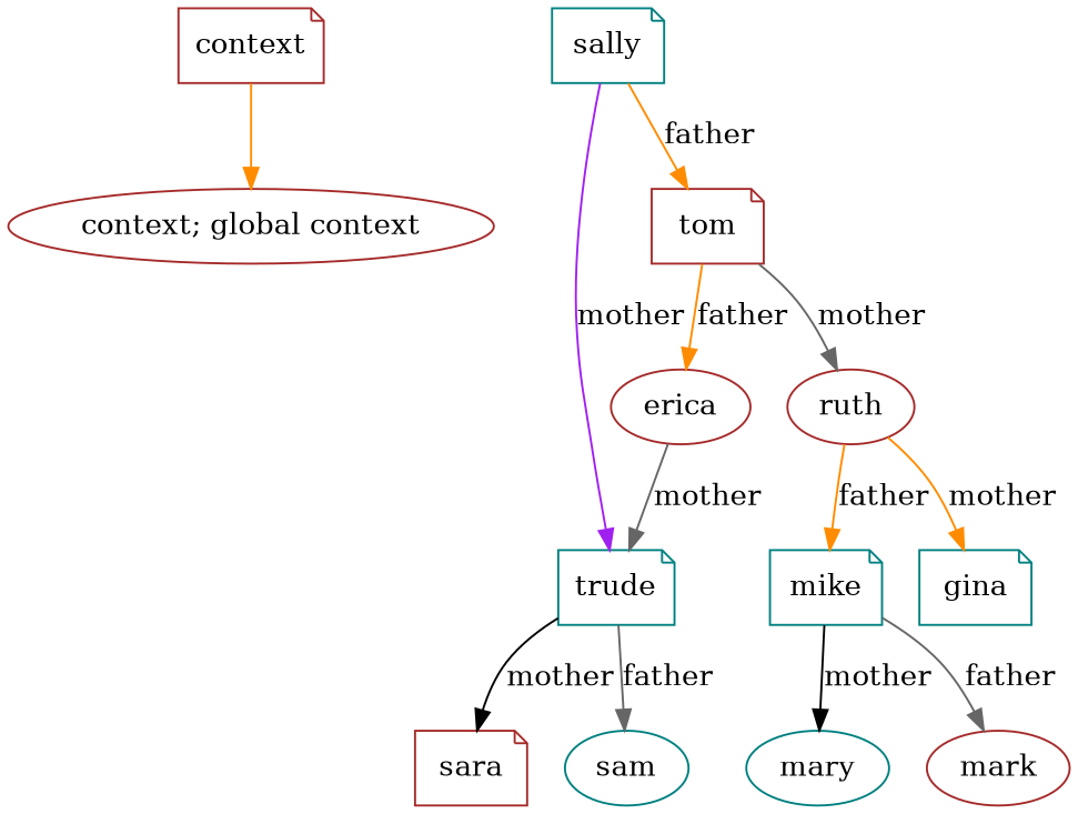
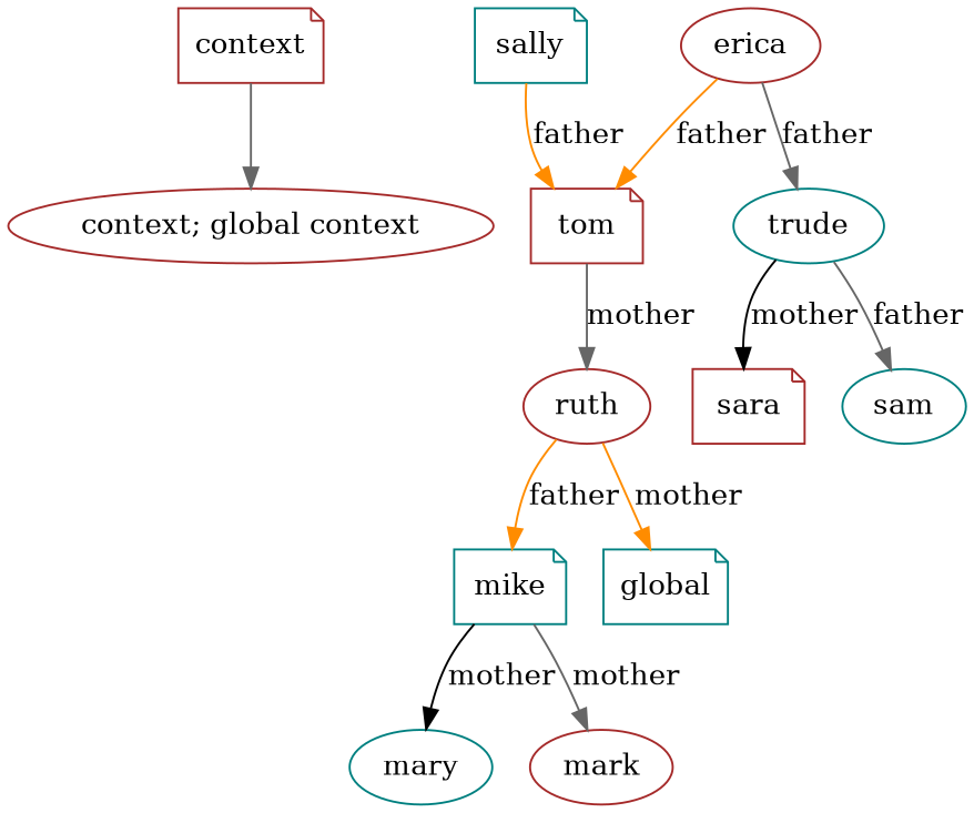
  digraph {
    node [color=brown shape=ellipse]
    edge [arrowhead=normal color=darkorange]
    context [shape=note]
    "context; global context"
    sally [color=teal shape=note]
-   trude [color=teal shape=note]
+   trude [color=teal]
    tom [shape=note]
    sara [shape=note]
    sam [color=teal]
    ruth
    mike [color=teal shape=note]
-   gina [color=teal shape=note]
+   gina [color=teal shape=note label=global]
    mary [color=teal]
    mark
    erica
-   context -> "context; global context"
-   sally -> trude [color=purple label=mother]
+   context -> "context; global context" [color=gray40]
    sally -> tom [label=father]
    trude -> sara [color=black label=mother]
    trude -> sam [color=gray40 label=father]
    tom -> ruth [color=gray40 label=mother]
    ruth -> mike [label=father]
    ruth -> gina [label=mother]
    mike -> mary [color=black label=mother]
-   mike -> mark [color=gray40 label=father]
-   erica -> trude [color=gray40 label=mother]
-   tom -> erica [label=father]
+   mike -> mark [color=gray40 label=mother]
+   erica -> trude [color=gray40 label=father]
+   erica -> tom [label=father]
  }
